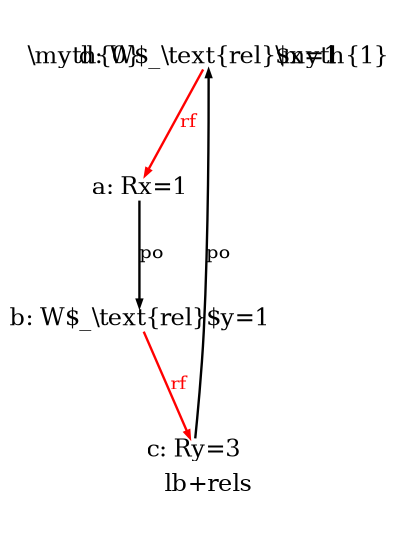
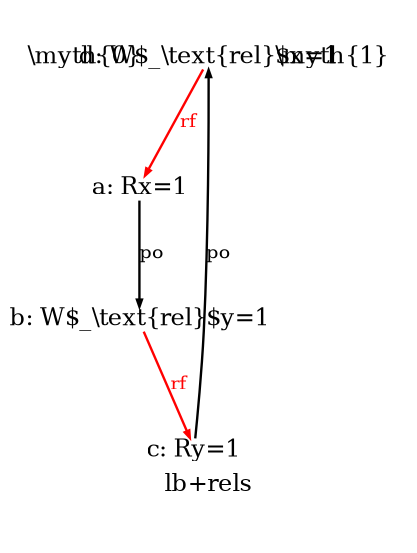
  digraph {
    fontsize=10
    label="lb+rels"
    splines=spline
    node [fixedsize=true fontsize=10 shape=none]
    edge [arrowsize=0.300000 color=black fontcolor=black fontsize=8]
    n1 [height=0.091875 label="\\myth{0}" width=0.455000]
    n2 [height=0.138889 label="a: Rx=1" width=0.486111]
    n3 [height=0.138889 label="b: W$_\\text{rel}$y=1" width=0.486111]
-   n4 [height=0.138889 label="c: Ry=3" width=0.486111]
+   n4 [height=0.138889 label="c: Ry=1" width=0.486111]
    n5 [height=0.091875 label="\\myth{1}" width=0.455000]
    n6 [height=0.138889 label="d: W$_\\text{rel}$x=1" width=0.486111]
    n2 -> n3 [label=po]
    n3 -> n4 [color=red fontcolor=red label=rf]
    n6 -> n2 [color=red fontcolor=red label=rf]
    n6 -> n4 [dir=back label=po]
  }
